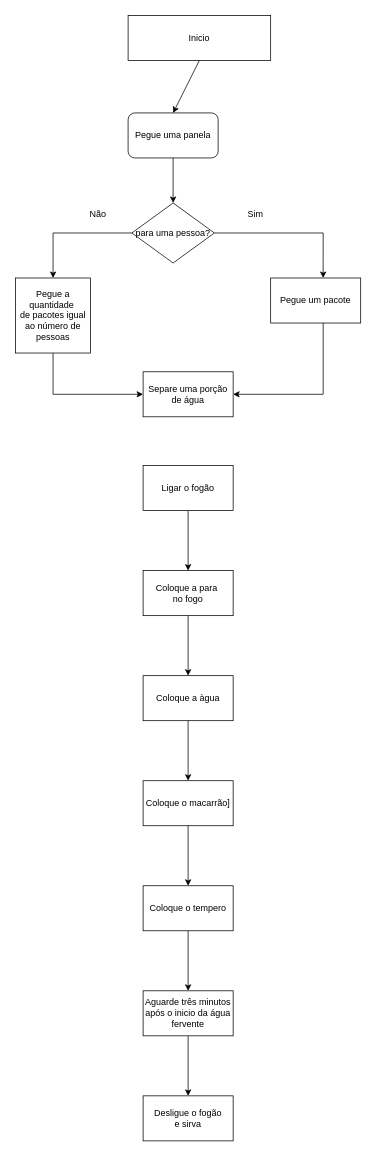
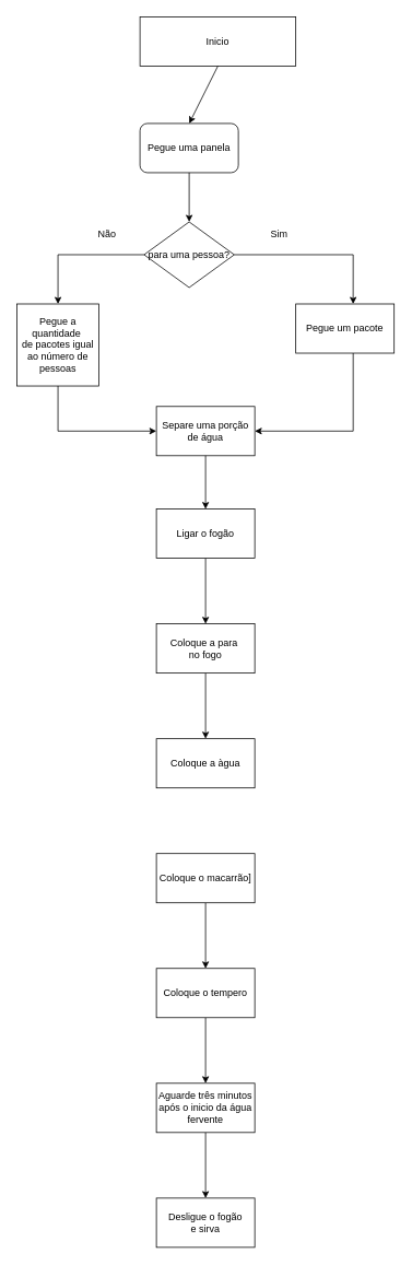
  <mxCell id="0" />
  <mxCell id="1" parent="0" />
  <mxCell id="2" value="para uma pessoa?" style="rhombus;whiteSpace=wrap;html=1;" vertex="1" parent="1"><mxGeometry x="175" y="270" width="110" height="80" as="geometry" /></mxCell>
  <mxCell id="3" value="Inicio" style="rounded=0;whiteSpace=wrap;html=1;" vertex="1" parent="1"><mxGeometry x="170" y="20" width="190" height="60" as="geometry" /></mxCell>
  <mxCell id="4" value="" style="endArrow=classic;html=1;rounded=0;exitX=0.5;exitY=1;exitDx=0;exitDy=0;" edge="1" parent="1" source="3" target="6"><mxGeometry width="50" height="50" relative="1" as="geometry"><mxPoint x="175" y="140" as="sourcePoint" /><mxPoint x="225" y="90" as="targetPoint" /><Array as="points"><mxPoint x="230" y="150" /></Array></mxGeometry></mxCell>
  <mxCell id="5" style="edgeStyle=orthogonalEdgeStyle;rounded=0;orthogonalLoop=1;jettySize=auto;html=1;exitX=1;exitY=0.5;exitDx=0;exitDy=0;entryX=0.583;entryY=0;entryDx=0;entryDy=0;entryPerimeter=0;" edge="1" parent="1" source="2" target="12"><mxGeometry relative="1" as="geometry"><mxPoint x="400" y="310" as="targetPoint" /><mxPoint x="310" y="290" as="sourcePoint" /></mxGeometry></mxCell>
  <mxCell id="6" value="Pegue uma panela" style="rounded=1;whiteSpace=wrap;html=1;" vertex="1" parent="1"><mxGeometry x="170" y="150" width="120" height="60" as="geometry" /></mxCell>
  <mxCell id="7" value="" style="endArrow=classic;html=1;rounded=0;entryX=0.5;entryY=0;entryDx=0;entryDy=0;exitX=0.5;exitY=1;exitDx=0;exitDy=0;" edge="1" parent="1" source="6" target="2"><mxGeometry width="50" height="50" relative="1" as="geometry"><mxPoint x="220" y="210" as="sourcePoint" /><mxPoint x="270" y="160" as="targetPoint" /></mxGeometry></mxCell>
  <mxCell id="8" value="" style="endArrow=classic;html=1;rounded=0;exitX=0;exitY=0.5;exitDx=0;exitDy=0;entryX=0.5;entryY=0;entryDx=0;entryDy=0;" edge="1" parent="1" source="2" target="11"><mxGeometry width="50" height="50" relative="1" as="geometry"><mxPoint x="180" y="210" as="sourcePoint" /><mxPoint x="70" y="310" as="targetPoint" /><Array as="points"><mxPoint x="70" y="310" /></Array></mxGeometry></mxCell>
  <mxCell id="9" value="Não" style="text;html=1;align=center;verticalAlign=middle;whiteSpace=wrap;rounded=0;" vertex="1" parent="1"><mxGeometry x="100" y="270" width="60" height="30" as="geometry" /></mxCell>
  <mxCell id="10" value="Sim" style="text;html=1;align=center;verticalAlign=middle;whiteSpace=wrap;rounded=0;" vertex="1" parent="1"><mxGeometry x="310" y="270" width="60" height="30" as="geometry" /></mxCell>
  <mxCell id="11" value="Pegue a quantidade&amp;nbsp;&lt;div&gt;de pacotes igual ao número de pessoas&lt;/div&gt;" style="whiteSpace=wrap;html=1;aspect=fixed;" vertex="1" parent="1"><mxGeometry x="20" y="370" width="100" height="100" as="geometry" /></mxCell>
  <mxCell id="12" value="Pegue um pacote" style="rounded=0;whiteSpace=wrap;html=1;" vertex="1" parent="1"><mxGeometry x="360" y="370" width="120" height="60" as="geometry" /></mxCell>
  <mxCell id="13" value="" style="endArrow=classic;html=1;rounded=0;exitX=0.5;exitY=1;exitDx=0;exitDy=0;entryX=0;entryY=0.5;entryDx=0;entryDy=0;" edge="1" parent="1" source="11" target="15"><mxGeometry width="50" height="50" relative="1" as="geometry"><mxPoint x="220" y="410" as="sourcePoint" /><mxPoint x="70" y="590" as="targetPoint" /><Array as="points"><mxPoint x="70" y="525" /></Array></mxGeometry></mxCell>
  <mxCell id="14" value="" style="endArrow=classic;html=1;rounded=0;exitX=0.5;exitY=1;exitDx=0;exitDy=0;entryX=1;entryY=0.5;entryDx=0;entryDy=0;" edge="1" parent="1" target="15"><mxGeometry width="50" height="50" relative="1" as="geometry"><mxPoint x="430" y="430" as="sourcePoint" /><mxPoint x="430" y="590" as="targetPoint" /><Array as="points"><mxPoint x="430" y="525" /></Array></mxGeometry></mxCell>
  <mxCell id="15" value="Separe uma porção&lt;div&gt;de água&lt;/div&gt;" style="rounded=0;whiteSpace=wrap;html=1;" vertex="1" parent="1"><mxGeometry x="190" y="495" width="120" height="60" as="geometry" /></mxCell>
+ <mxCell id="16" value="" style="endArrow=classic;html=1;rounded=0;exitX=0.5;exitY=1;exitDx=0;exitDy=0;" edge="1" parent="1" source="15" target="18"><mxGeometry width="50" height="50" relative="1" as="geometry"><mxPoint x="210" y="600" as="sourcePoint" /><mxPoint x="250" y="650" as="targetPoint" /></mxGeometry></mxCell>
  <mxCell id="17" value="" style="edgeStyle=orthogonalEdgeStyle;rounded=0;orthogonalLoop=1;jettySize=auto;html=1;" edge="1" parent="1" source="18" target="20"><mxGeometry relative="1" as="geometry" /></mxCell>
  <mxCell id="18" value="Ligar o fogão" style="rounded=0;whiteSpace=wrap;html=1;" vertex="1" parent="1"><mxGeometry x="190" y="620" width="120" height="60" as="geometry" /></mxCell>
  <mxCell id="19" value="" style="edgeStyle=orthogonalEdgeStyle;rounded=0;orthogonalLoop=1;jettySize=auto;html=1;" edge="1" parent="1" source="20" target="22"><mxGeometry relative="1" as="geometry" /></mxCell>
  <mxCell id="20" value="Coloque a para&amp;nbsp;&lt;div&gt;no fogo&lt;/div&gt;" style="whiteSpace=wrap;html=1;rounded=0;" vertex="1" parent="1"><mxGeometry x="190" y="760" width="120" height="60" as="geometry" /></mxCell>
- <mxCell id="21" value="" style="edgeStyle=orthogonalEdgeStyle;rounded=0;orthogonalLoop=1;jettySize=auto;html=1;" edge="1" parent="1" source="22" target="24"><mxGeometry relative="1" as="geometry" /></mxCell>
  <mxCell id="22" value="Coloque a àgua" style="rounded=0;whiteSpace=wrap;html=1;" vertex="1" parent="1"><mxGeometry x="190" y="900" width="120" height="60" as="geometry" /></mxCell>
  <mxCell id="23" value="" style="edgeStyle=orthogonalEdgeStyle;rounded=0;orthogonalLoop=1;jettySize=auto;html=1;" edge="1" parent="1" source="24" target="26"><mxGeometry relative="1" as="geometry" /></mxCell>
  <mxCell id="24" value="Coloque o macarrão]" style="rounded=0;whiteSpace=wrap;html=1;" vertex="1" parent="1"><mxGeometry x="190" y="1040" width="120" height="60" as="geometry" /></mxCell>
  <mxCell id="25" value="" style="edgeStyle=orthogonalEdgeStyle;rounded=0;orthogonalLoop=1;jettySize=auto;html=1;" edge="1" parent="1" source="26" target="28"><mxGeometry relative="1" as="geometry" /></mxCell>
  <mxCell id="26" value="Coloque o tempero" style="rounded=0;whiteSpace=wrap;html=1;" vertex="1" parent="1"><mxGeometry x="190" y="1180" width="120" height="60" as="geometry" /></mxCell>
  <mxCell id="27" value="" style="edgeStyle=orthogonalEdgeStyle;rounded=0;orthogonalLoop=1;jettySize=auto;html=1;" edge="1" parent="1" source="28" target="29"><mxGeometry relative="1" as="geometry" /></mxCell>
  <mxCell id="28" value="Aguarde três minutos após o inicio da água fervente" style="rounded=0;whiteSpace=wrap;html=1;" vertex="1" parent="1"><mxGeometry x="190" y="1320" width="120" height="60" as="geometry" /></mxCell>
  <mxCell id="29" value="Desligue o fogão&lt;div&gt;e sirva&lt;/div&gt;" style="rounded=0;whiteSpace=wrap;html=1;" vertex="1" parent="1"><mxGeometry x="190" y="1460" width="120" height="60" as="geometry" /></mxCell>
